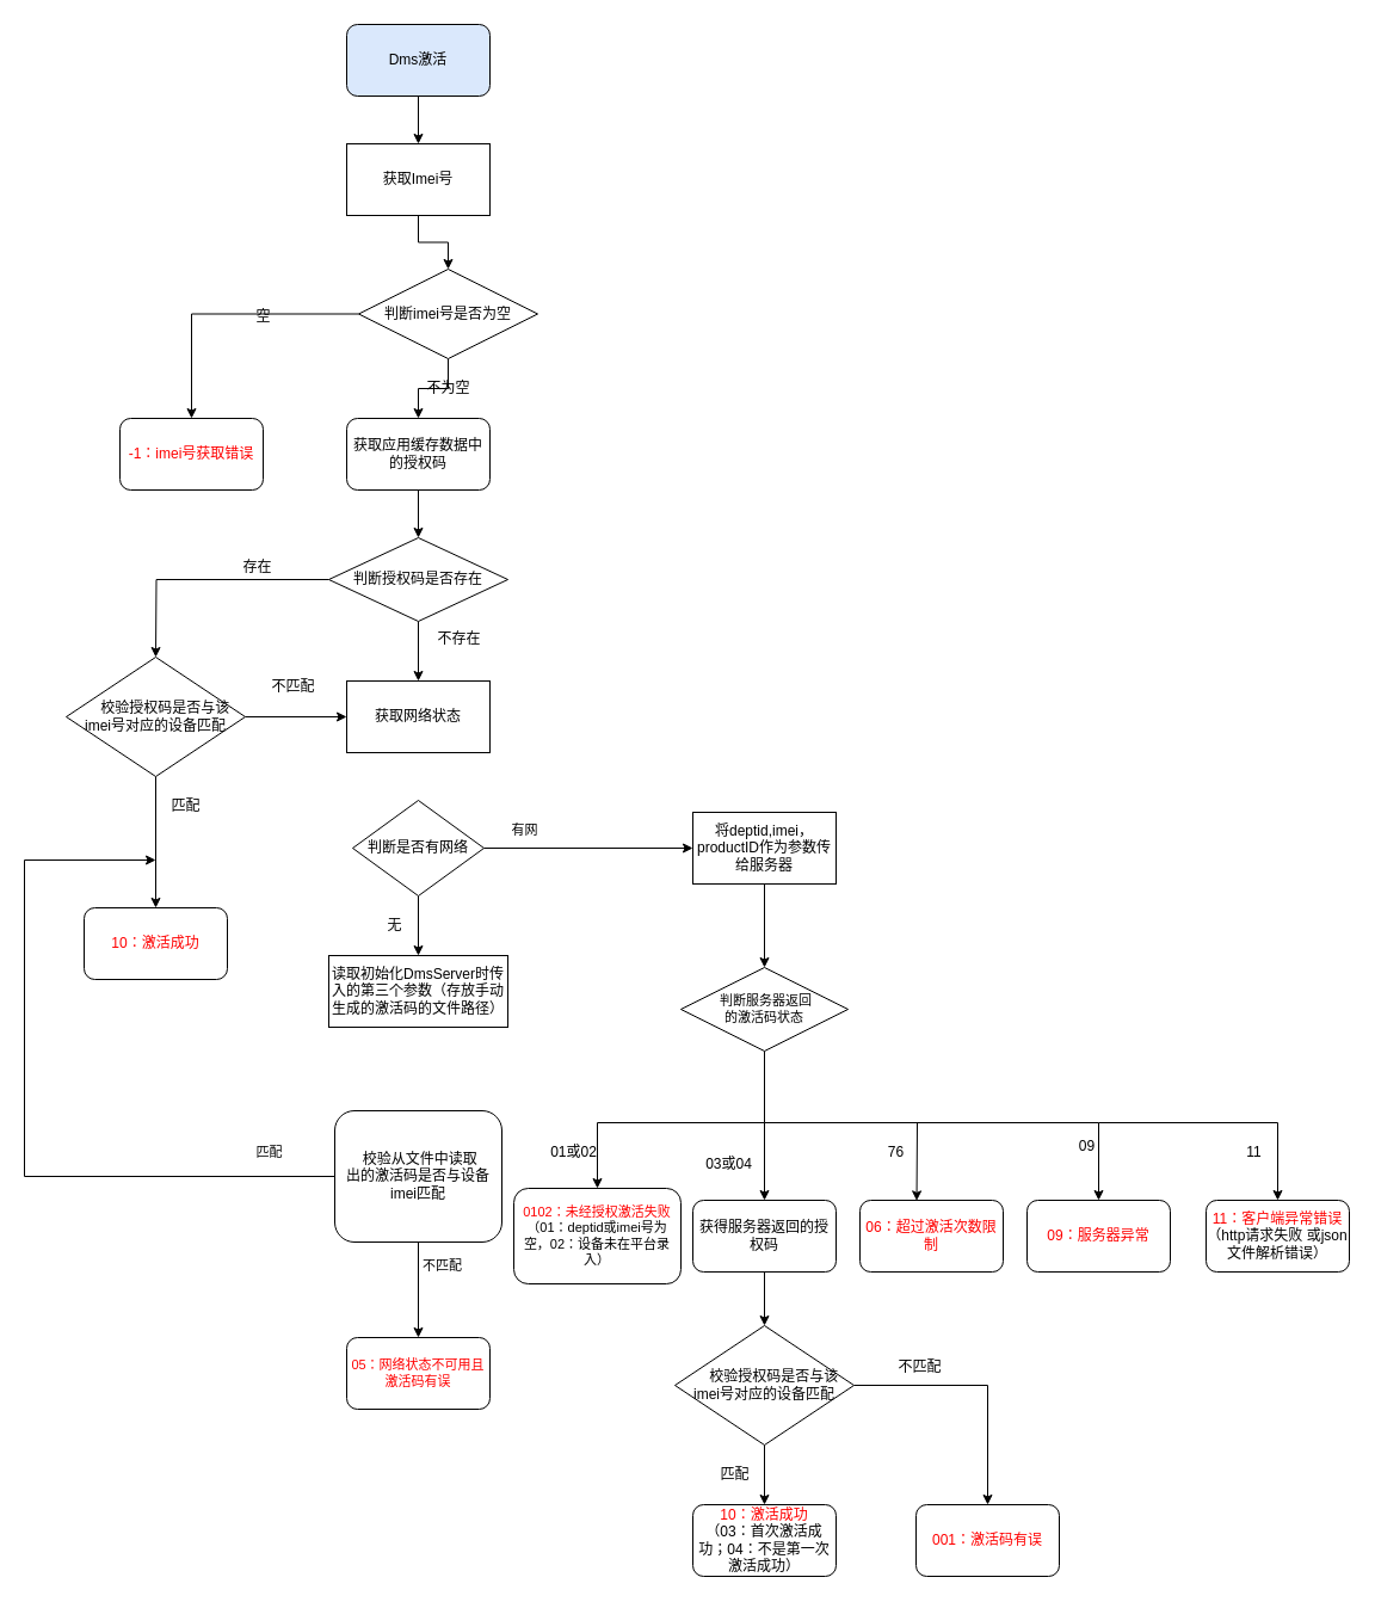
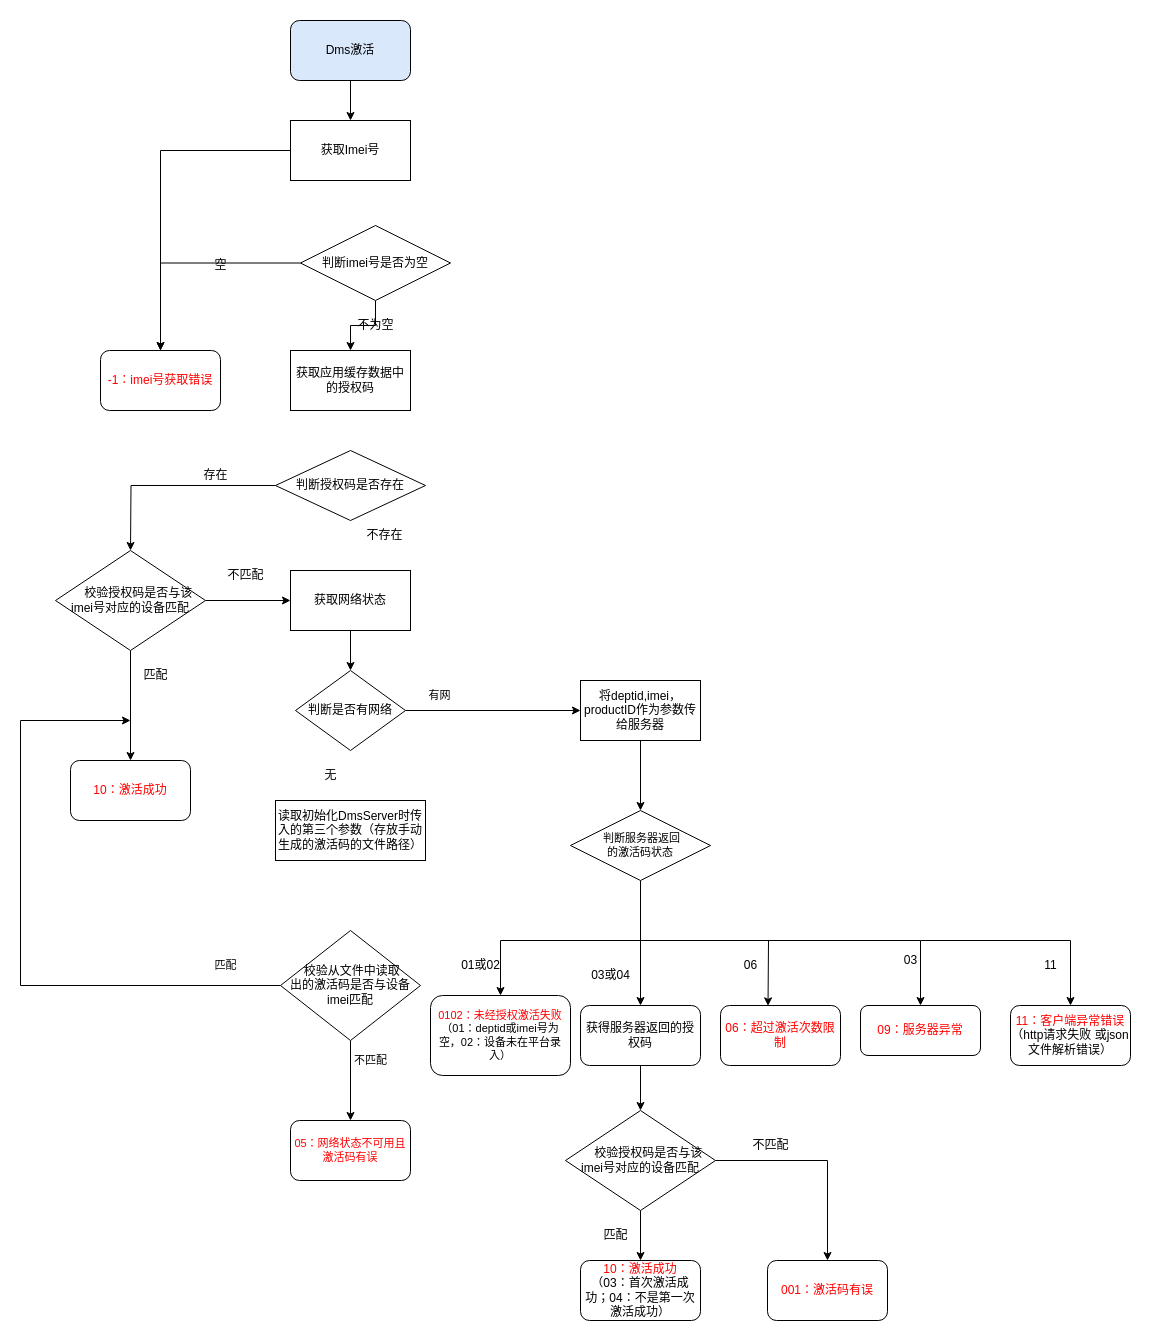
  <mxCell id="0" />
  <mxCell id="1" parent="0" />
  <mxCell id="2" value="" style="edgeStyle=orthogonalEdgeStyle;rounded=0;orthogonalLoop=1;jettySize=auto;html=1;" parent="1" source="3" target="5" edge="1"><mxGeometry relative="1" as="geometry" /></mxCell>
  <mxCell id="3" value="Dms激活" style="rounded=1;whiteSpace=wrap;html=1;fillColor=#dae8fc;" parent="1" vertex="1"><mxGeometry x="290" y="20" width="120" height="60" as="geometry" /></mxCell>
- <mxCell id="4" value="" style="edgeStyle=orthogonalEdgeStyle;rounded=0;orthogonalLoop=1;jettySize=auto;html=1;" parent="1" source="5" target="8" edge="1"><mxGeometry relative="1" as="geometry" /></mxCell>
+ <mxCell id="4" value="" style="edgeStyle=orthogonalEdgeStyle;rounded=0;orthogonalLoop=1;jettySize=auto;html=1;" parent="1" source="5" target="9" edge="1"><mxGeometry relative="1" as="geometry" /></mxCell>
  <mxCell id="5" value="获取Imei号" style="rounded=0;whiteSpace=wrap;html=1;" parent="1" vertex="1"><mxGeometry x="290" y="120" width="120" height="60" as="geometry" /></mxCell>
  <mxCell id="6" style="edgeStyle=orthogonalEdgeStyle;rounded=0;orthogonalLoop=1;jettySize=auto;html=1;entryX=0.5;entryY=0;entryDx=0;entryDy=0;" parent="1" source="8" target="9" edge="1"><mxGeometry relative="1" as="geometry" /></mxCell>
  <mxCell id="7" value="" style="edgeStyle=orthogonalEdgeStyle;rounded=0;orthogonalLoop=1;jettySize=auto;html=1;fontColor=#d51515;" parent="1" source="8" target="12" edge="1"><mxGeometry relative="1" as="geometry" /></mxCell>
  <mxCell id="8" value="判断imei号是否为空" style="rhombus;whiteSpace=wrap;html=1;" parent="1" vertex="1"><mxGeometry x="300" y="225" width="150" height="75" as="geometry" /></mxCell>
  <mxCell id="9" value="&lt;font color=&quot;#ff0000&quot;&gt;-1：imei号获取错误&lt;/font&gt;" style="rounded=1;whiteSpace=wrap;html=1;" parent="1" vertex="1"><mxGeometry x="100" y="350" width="120" height="60" as="geometry" /></mxCell>
  <mxCell id="10" value="空" style="text;html=1;align=center;verticalAlign=middle;resizable=0;points=[];autosize=1;strokeColor=none;fillColor=none;" parent="1" vertex="1"><mxGeometry x="200" y="250" width="40" height="30" as="geometry" /></mxCell>
- <mxCell id="11" value="" style="edgeStyle=orthogonalEdgeStyle;rounded=0;orthogonalLoop=1;jettySize=auto;html=1;fontColor=#000000;" parent="1" source="12" target="15" edge="1"><mxGeometry relative="1" as="geometry" /></mxCell>
- <mxCell id="12" value="&lt;font color=&quot;#000000&quot;&gt;获取应用缓存数据中的授权码&lt;/font&gt;" style="whiteSpace=wrap;html=1;fontColor=#d51515;rounded=1;" parent="1" vertex="1"><mxGeometry x="290" y="350" width="120" height="60" as="geometry" /></mxCell>
+ <mxCell id="12" value="&lt;font color=&quot;#000000&quot;&gt;获取应用缓存数据中的授权码&lt;/font&gt;" style="rounded=0;whiteSpace=wrap;html=1;fontColor=#d51515;" parent="1" vertex="1"><mxGeometry x="290" y="350" width="120" height="60" as="geometry" /></mxCell>
  <mxCell id="13" style="edgeStyle=orthogonalEdgeStyle;rounded=0;orthogonalLoop=1;jettySize=auto;html=1;entryX=0.5;entryY=0;entryDx=0;entryDy=0;fontColor=#000000;" parent="1" source="15" edge="1"><mxGeometry relative="1" as="geometry"><mxPoint x="130" y="550" as="targetPoint" /></mxGeometry></mxCell>
- <mxCell id="14" value="" style="edgeStyle=orthogonalEdgeStyle;rounded=0;orthogonalLoop=1;jettySize=auto;html=1;fontColor=#000000;" parent="1" source="15" target="28" edge="1"><mxGeometry relative="1" as="geometry" /></mxCell>
  <mxCell id="15" value="判断授权码是否存在" style="rhombus;whiteSpace=wrap;html=1;fontColor=#000000;" parent="1" vertex="1"><mxGeometry x="275" y="450" width="150" height="70" as="geometry" /></mxCell>
  <mxCell id="16" value="存在" style="text;html=1;align=center;verticalAlign=middle;resizable=0;points=[];autosize=1;strokeColor=none;fillColor=none;fontColor=#000000;" parent="1" vertex="1"><mxGeometry x="190" y="460" width="50" height="30" as="geometry" /></mxCell>
  <mxCell id="17" value="&lt;font color=&quot;#ff0000&quot;&gt;10：激活成功&lt;/font&gt;" style="rounded=1;whiteSpace=wrap;html=1;fontColor=#000000;" parent="1" vertex="1"><mxGeometry x="70" y="760" width="120" height="60" as="geometry" /></mxCell>
  <mxCell id="18" value="" style="edgeStyle=orthogonalEdgeStyle;rounded=0;orthogonalLoop=1;jettySize=auto;html=1;fontColor=#FF0000;" parent="1" source="20" target="17" edge="1"><mxGeometry relative="1" as="geometry" /></mxCell>
  <mxCell id="19" value="" style="edgeStyle=orthogonalEdgeStyle;rounded=0;orthogonalLoop=1;jettySize=auto;html=1;fontColor=#000000;" parent="1" source="20" target="28" edge="1"><mxGeometry relative="1" as="geometry" /></mxCell>
  <mxCell id="20" value="&lt;span style=&quot;color: rgb(0, 0, 0);&quot;&gt;&amp;nbsp; &amp;nbsp; &amp;nbsp;校验授权码是否与该&lt;br&gt;imei号对应的设备匹配&lt;/span&gt;" style="rhombus;whiteSpace=wrap;html=1;fontColor=#FF0000;" parent="1" vertex="1"><mxGeometry x="55" y="550" width="150" height="100" as="geometry" /></mxCell>
  <mxCell id="21" value="&lt;font color=&quot;#000000&quot;&gt;匹配&lt;/font&gt;" style="text;html=1;align=center;verticalAlign=middle;resizable=0;points=[];autosize=1;strokeColor=none;fillColor=none;fontColor=#FF0000;" parent="1" vertex="1"><mxGeometry x="130" y="660" width="50" height="30" as="geometry" /></mxCell>
  <mxCell id="22" value="不存在" style="text;html=1;align=center;verticalAlign=middle;resizable=0;points=[];autosize=1;strokeColor=none;fillColor=none;fontColor=#000000;" parent="1" vertex="1"><mxGeometry x="354" y="520" width="60" height="30" as="geometry" /></mxCell>
  <mxCell id="23" value="不匹配" style="text;html=1;align=center;verticalAlign=middle;resizable=0;points=[];autosize=1;strokeColor=none;fillColor=none;fontColor=#000000;" parent="1" vertex="1"><mxGeometry x="215" y="560" width="60" height="30" as="geometry" /></mxCell>
- <mxCell id="24" value="" style="edgeStyle=orthogonalEdgeStyle;rounded=0;orthogonalLoop=1;jettySize=auto;html=1;fontColor=#000000;" parent="1" source="26" target="29" edge="1"><mxGeometry relative="1" as="geometry" /></mxCell>
  <mxCell id="25" value="" style="edgeStyle=none;shape=connector;rounded=0;orthogonalLoop=1;jettySize=auto;html=1;labelBackgroundColor=default;strokeColor=default;fontFamily=Helvetica;fontSize=11;fontColor=#FF0000;endArrow=classic;" parent="1" source="26" target="38" edge="1"><mxGeometry relative="1" as="geometry" /></mxCell>
  <mxCell id="26" value="判断是否有网络" style="rhombus;whiteSpace=wrap;html=1;fontColor=#000000;" parent="1" vertex="1"><mxGeometry x="295" y="670" width="110" height="80" as="geometry" /></mxCell>
+ <mxCell id="27" value="" style="edgeStyle=orthogonalEdgeStyle;rounded=0;orthogonalLoop=1;jettySize=auto;html=1;fontColor=#000000;" parent="1" source="28" target="26" edge="1"><mxGeometry relative="1" as="geometry" /></mxCell>
  <mxCell id="28" value="获取网络状态" style="rounded=0;whiteSpace=wrap;html=1;fontColor=#000000;" parent="1" vertex="1"><mxGeometry x="290" y="570" width="120" height="60" as="geometry" /></mxCell>
  <mxCell id="29" value="读取初始化DmsServer时传入的第三个参数（存放手动生成的激活码的文件路径）" style="rounded=0;whiteSpace=wrap;html=1;fontColor=#000000;" parent="1" vertex="1"><mxGeometry x="275" y="800" width="150" height="60" as="geometry" /></mxCell>
  <mxCell id="30" style="edgeStyle=orthogonalEdgeStyle;rounded=0;orthogonalLoop=1;jettySize=auto;html=1;fontColor=#000000;" parent="1" source="32" edge="1"><mxGeometry relative="1" as="geometry"><mxPoint x="130" y="720" as="targetPoint" /><Array as="points"><mxPoint x="20" y="985" /><mxPoint x="20" y="720" /><mxPoint x="130" y="720" /></Array></mxGeometry></mxCell>
  <mxCell id="31" value="" style="edgeStyle=none;shape=connector;rounded=0;orthogonalLoop=1;jettySize=auto;html=1;labelBackgroundColor=default;strokeColor=default;fontFamily=Helvetica;fontSize=11;fontColor=#000000;endArrow=classic;" parent="1" source="32" target="35" edge="1"><mxGeometry relative="1" as="geometry" /></mxCell>
- <mxCell id="32" value="&amp;nbsp;校验从文件中读取&lt;br&gt;出的激活码是否与设备imei匹配" style="whiteSpace=wrap;html=1;fontColor=#000000;rounded=1;" parent="1" vertex="1"><mxGeometry x="280" y="930" width="140" height="110" as="geometry" /></mxCell>
+ <mxCell id="32" value="&amp;nbsp;校验从文件中读取&lt;br&gt;出的激活码是否与设备imei匹配" style="rhombus;whiteSpace=wrap;html=1;fontColor=#000000;" parent="1" vertex="1"><mxGeometry x="280" y="930" width="140" height="110" as="geometry" /></mxCell>
  <mxCell id="33" value="无" style="text;html=1;align=center;verticalAlign=middle;resizable=0;points=[];autosize=1;strokeColor=none;fillColor=none;fontColor=#000000;" parent="1" vertex="1"><mxGeometry x="310" y="760" width="40" height="30" as="geometry" /></mxCell>
  <mxCell id="34" value="匹配" style="text;html=1;align=center;verticalAlign=middle;resizable=0;points=[];autosize=1;strokeColor=none;fillColor=none;fontSize=11;fontFamily=Helvetica;fontColor=#000000;" parent="1" vertex="1"><mxGeometry x="200" y="950" width="50" height="30" as="geometry" /></mxCell>
  <mxCell id="35" value="&lt;font color=&quot;#ff0000&quot;&gt;05：网络状态不可用且激活码有误&lt;/font&gt;" style="rounded=1;whiteSpace=wrap;html=1;fontFamily=Helvetica;fontSize=11;fontColor=#000000;" parent="1" vertex="1"><mxGeometry x="290" y="1120" width="120" height="60" as="geometry" /></mxCell>
  <mxCell id="36" value="不匹配" style="text;html=1;align=center;verticalAlign=middle;resizable=0;points=[];autosize=1;strokeColor=none;fillColor=none;fontSize=11;fontFamily=Helvetica;fontColor=#000000;" parent="1" vertex="1"><mxGeometry x="340" y="1045" width="60" height="30" as="geometry" /></mxCell>
  <mxCell id="37" value="" style="edgeStyle=none;shape=connector;rounded=0;orthogonalLoop=1;jettySize=auto;html=1;labelBackgroundColor=default;strokeColor=default;fontFamily=Helvetica;fontSize=11;fontColor=#000000;endArrow=classic;" parent="1" source="38" target="41" edge="1"><mxGeometry relative="1" as="geometry" /></mxCell>
  <mxCell id="38" value="将deptid,imei，productID作为参数传给服务器" style="whiteSpace=wrap;html=1;fontColor=#000000;" parent="1" vertex="1"><mxGeometry x="580" y="680" width="120" height="60" as="geometry" /></mxCell>
  <mxCell id="39" value="&lt;font color=&quot;#000000&quot;&gt;有网&lt;/font&gt;" style="text;html=1;align=center;verticalAlign=middle;resizable=0;points=[];autosize=1;strokeColor=none;fillColor=none;fontSize=11;fontFamily=Helvetica;fontColor=#FF0000;" parent="1" vertex="1"><mxGeometry x="414" y="680" width="50" height="30" as="geometry" /></mxCell>
  <mxCell id="40" style="edgeStyle=orthogonalEdgeStyle;rounded=0;orthogonalLoop=1;jettySize=auto;html=1;entryX=0.5;entryY=0;entryDx=0;entryDy=0;" parent="1" source="41" target="42" edge="1"><mxGeometry relative="1" as="geometry"><Array as="points"><mxPoint x="640" y="940" /><mxPoint x="500" y="940" /></Array></mxGeometry></mxCell>
  <mxCell id="41" value="&amp;nbsp;判断服务器返回&lt;br&gt;的激活码状态" style="rhombus;whiteSpace=wrap;html=1;fontColor=#000000;fontFamily=Helvetica;fontSize=11;" parent="1" vertex="1"><mxGeometry x="570" y="810" width="140" height="70" as="geometry" /></mxCell>
  <mxCell id="42" value="&lt;font color=&quot;#ff0000&quot;&gt;0102：未经授权激活失败&lt;/font&gt;（01：deptid或imei号为空，02：设备未在平台录入）" style="rounded=1;whiteSpace=wrap;html=1;fontFamily=Helvetica;fontSize=11;fontColor=#000000;" parent="1" vertex="1"><mxGeometry x="430" y="995" width="140" height="80" as="geometry" /></mxCell>
  <mxCell id="43" value="01或02" style="text;html=1;align=center;verticalAlign=middle;resizable=0;points=[];autosize=1;strokeColor=none;fillColor=none;" parent="1" vertex="1"><mxGeometry x="450" y="950" width="60" height="30" as="geometry" /></mxCell>
  <mxCell id="44" value="" style="edgeStyle=orthogonalEdgeStyle;rounded=0;orthogonalLoop=1;jettySize=auto;html=1;fontColor=#000000;" parent="1" source="45" target="59" edge="1"><mxGeometry relative="1" as="geometry" /></mxCell>
  <mxCell id="45" value="&lt;font color=&quot;#000000&quot;&gt;获得服务器返回的授权码&lt;/font&gt;" style="rounded=1;whiteSpace=wrap;html=1;fontColor=#FF0000;" parent="1" vertex="1"><mxGeometry x="580" y="1005" width="120" height="60" as="geometry" /></mxCell>
  <mxCell id="46" value="" style="endArrow=classic;html=1;rounded=0;fontColor=#FF0000;entryX=0.5;entryY=0;entryDx=0;entryDy=0;" parent="1" target="45" edge="1"><mxGeometry width="50" height="50" relative="1" as="geometry"><mxPoint x="640" y="940" as="sourcePoint" /><mxPoint x="665" y="930" as="targetPoint" /></mxGeometry></mxCell>
  <mxCell id="47" value="06：超过激活次数限制" style="rounded=1;whiteSpace=wrap;html=1;fontColor=#FF0000;" parent="1" vertex="1"><mxGeometry x="720" y="1005" width="120" height="60" as="geometry" /></mxCell>
  <mxCell id="48" value="" style="endArrow=classic;html=1;rounded=0;fontColor=#FF0000;entryX=0.396;entryY=0.006;entryDx=0;entryDy=0;entryPerimeter=0;" parent="1" target="47" edge="1"><mxGeometry width="50" height="50" relative="1" as="geometry"><mxPoint x="640" y="940" as="sourcePoint" /><mxPoint x="767" y="900" as="targetPoint" /><Array as="points"><mxPoint x="768" y="940" /></Array></mxGeometry></mxCell>
  <mxCell id="49" value="&lt;font color=&quot;#000000&quot;&gt;03或04&lt;/font&gt;" style="text;html=1;align=center;verticalAlign=middle;resizable=0;points=[];autosize=1;strokeColor=none;fillColor=none;fontColor=#FF0000;" parent="1" vertex="1"><mxGeometry x="580" y="960" width="60" height="30" as="geometry" /></mxCell>
- <mxCell id="50" value="76" style="text;html=1;align=center;verticalAlign=middle;resizable=0;points=[];autosize=1;strokeColor=none;fillColor=none;fontColor=#000000;" parent="1" vertex="1"><mxGeometry x="730" y="950" width="40" height="30" as="geometry" /></mxCell>
- <mxCell id="51" value="&lt;span style=&quot;color: rgb(255, 0, 0);&quot;&gt;09：服务器异常&lt;/span&gt;" style="rounded=1;whiteSpace=wrap;html=1;fontColor=#000000;" parent="1" vertex="1"><mxGeometry x="860" y="1005" width="120" height="60" as="geometry" /></mxCell>
+ <mxCell id="50" value="06" style="text;html=1;align=center;verticalAlign=middle;resizable=0;points=[];autosize=1;strokeColor=none;fillColor=none;fontColor=#000000;" parent="1" vertex="1"><mxGeometry x="730" y="950" width="40" height="30" as="geometry" /></mxCell>
+ <mxCell id="51" value="&lt;span style=&quot;color: rgb(255, 0, 0);&quot;&gt;09：服务器异常&lt;/span&gt;" style="rounded=1;whiteSpace=wrap;html=1;fontColor=#000000;" parent="1" vertex="1"><mxGeometry x="860" y="1005" width="120" height="50" as="geometry" /></mxCell>
  <mxCell id="52" value="" style="endArrow=classic;html=1;rounded=0;fontColor=#000000;entryX=0.5;entryY=0;entryDx=0;entryDy=0;" parent="1" target="51" edge="1"><mxGeometry width="50" height="50" relative="1" as="geometry"><mxPoint x="760" y="940" as="sourcePoint" /><mxPoint x="900" y="890" as="targetPoint" /><Array as="points"><mxPoint x="920" y="940" /></Array></mxGeometry></mxCell>
- <mxCell id="53" value="09" style="text;html=1;align=center;verticalAlign=middle;resizable=0;points=[];autosize=1;strokeColor=none;fillColor=none;fontColor=#000000;" parent="1" vertex="1"><mxGeometry x="890" y="945" width="40" height="30" as="geometry" /></mxCell>
+ <mxCell id="53" value="03" style="text;html=1;align=center;verticalAlign=middle;resizable=0;points=[];autosize=1;strokeColor=none;fillColor=none;fontColor=#000000;" parent="1" vertex="1"><mxGeometry x="890" y="945" width="40" height="30" as="geometry" /></mxCell>
  <mxCell id="54" value="&lt;span style=&quot;color: rgb(255, 0, 0);&quot;&gt;11：客户端异常错误&lt;/span&gt;（http请求失败 或json文件解析错误）" style="rounded=1;whiteSpace=wrap;html=1;fontColor=#000000;" parent="1" vertex="1"><mxGeometry x="1010" y="1005" width="120" height="60" as="geometry" /></mxCell>
  <mxCell id="55" value="" style="endArrow=classic;html=1;rounded=0;fontColor=#000000;entryX=0.5;entryY=0;entryDx=0;entryDy=0;" parent="1" target="54" edge="1"><mxGeometry width="50" height="50" relative="1" as="geometry"><mxPoint x="920" y="940" as="sourcePoint" /><mxPoint x="1050" y="870" as="targetPoint" /><Array as="points"><mxPoint x="1070" y="940" /></Array></mxGeometry></mxCell>
  <mxCell id="56" value="11" style="text;html=1;align=center;verticalAlign=middle;resizable=0;points=[];autosize=1;strokeColor=none;fillColor=none;fontColor=#000000;" parent="1" vertex="1"><mxGeometry x="1030" y="950" width="40" height="30" as="geometry" /></mxCell>
  <mxCell id="57" value="" style="edgeStyle=orthogonalEdgeStyle;rounded=0;orthogonalLoop=1;jettySize=auto;html=1;fontColor=#000000;" parent="1" source="59" target="61" edge="1"><mxGeometry relative="1" as="geometry" /></mxCell>
  <mxCell id="58" style="edgeStyle=orthogonalEdgeStyle;rounded=0;orthogonalLoop=1;jettySize=auto;html=1;fontColor=#000000;entryX=0.5;entryY=0;entryDx=0;entryDy=0;" parent="1" source="59" target="60" edge="1"><mxGeometry relative="1" as="geometry"><mxPoint x="830" y="1250" as="targetPoint" /></mxGeometry></mxCell>
  <mxCell id="59" value="&lt;span style=&quot;color: rgb(0, 0, 0);&quot;&gt;&amp;nbsp; &amp;nbsp; &amp;nbsp;校验授权码是否与该&lt;br&gt;imei号对应的设备匹配&lt;/span&gt;" style="rhombus;whiteSpace=wrap;html=1;fontColor=#FF0000;" parent="1" vertex="1"><mxGeometry x="565" y="1110" width="150" height="100" as="geometry" /></mxCell>
  <mxCell id="60" value="&lt;font color=&quot;#ff0000&quot;&gt;001：激活码有误&lt;/font&gt;" style="rounded=1;whiteSpace=wrap;html=1;fontColor=#000000;" parent="1" vertex="1"><mxGeometry x="767" y="1260" width="120" height="60" as="geometry" /></mxCell>
  <mxCell id="61" value="&lt;font color=&quot;#ff0000&quot;&gt;10：激活成功&lt;br&gt;&lt;/font&gt;（03：首次激活成功；04：不是第一次激活成功）" style="rounded=1;whiteSpace=wrap;html=1;fontColor=#000000;" parent="1" vertex="1"><mxGeometry x="580" y="1260" width="120" height="60" as="geometry" /></mxCell>
  <mxCell id="62" value="匹配" style="text;html=1;align=center;verticalAlign=middle;resizable=0;points=[];autosize=1;strokeColor=none;fillColor=none;fontColor=#000000;" parent="1" vertex="1"><mxGeometry x="590" y="1220" width="50" height="30" as="geometry" /></mxCell>
  <mxCell id="63" value="&lt;font color=&quot;#000000&quot;&gt;不匹配&lt;/font&gt;" style="text;html=1;align=center;verticalAlign=middle;resizable=0;points=[];autosize=1;strokeColor=none;fillColor=none;fontColor=#FF0000;" parent="1" vertex="1"><mxGeometry x="740" y="1130" width="60" height="30" as="geometry" /></mxCell>
  <mxCell id="64" value="不为空" style="text;html=1;align=center;verticalAlign=middle;resizable=0;points=[];autosize=1;strokeColor=none;fillColor=none;fontColor=#000000;" vertex="1" parent="1"><mxGeometry x="345" y="310" width="60" height="30" as="geometry" /></mxCell>
